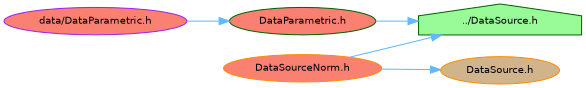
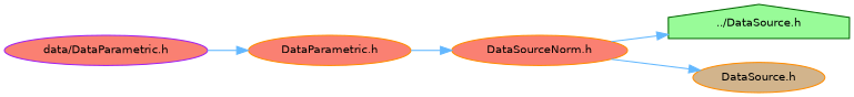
  digraph {
    rankdir=LR
    node [color=darkgreen fillcolor=salmon fontname=Helvetica fontsize=10 shape=ellipse style=filled]
    edge [color=steelblue1 fontname=Helvetica fontsize=10 labelfontname=Helvetica labelfontsize=10 style=solid]
    n1 [color=purple fontcolor=black height=0.2 label="data/DataParametric.h" width=0.4]
-   n2 [height=0.2 label="DataParametric.h" width=0.4]
+   n2 [color=darkorange height=0.2 label="DataParametric.h" width=0.4]
    n3 [color=darkorange height=0.2 label="DataSourceNorm.h" width=0.4]
    n4 [fillcolor=palegreen height=0.2 label="../DataSource.h" shape=house width=0.4]
    n5 [color=darkorange fillcolor=tan height=0.2 label="DataSource.h" width=0.4]
    n1 -> n2
-   n2 -> n4
+   n2 -> n3
    n3 -> n4
    n3 -> n5
  }
